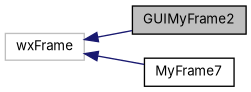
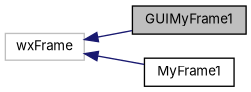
  digraph {
    fontname=Inter
    rankdir=LR
    node [color=black fillcolor=white fontname=Inter fontsize=10 shape=record style=filled]
    edge [color=midnightblue dir=back fontname=Inter fontsize=10 labelfontname=Helvetica labelfontsize=10 style=solid]
-   n1 [fillcolor=grey75 fontcolor=black height=0.2 label=GUIMyFrame2 width=0.4]
-   n2 [height=0.2 label=MyFrame7 width=0.4]
+   n1 [fillcolor=grey75 fontcolor=black height=0.2 label=GUIMyFrame1 width=0.4]
+   n2 [height=0.2 label=MyFrame1 width=0.4]
    n3 [color=grey75 height=0.2 label=wxFrame width=0.4]
    n3 -> n1
    n3 -> n2
  }
